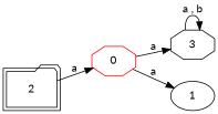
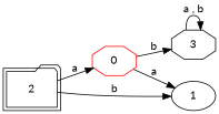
  digraph {
    fontname=Lato
    rankdir=LR
    node [fontname=Lato shape=octagon]
    edge [fontname=Lato]
    n1 [color=red label=0]
    n2 [label=1 shape=ellipse]
    n3 [label=3]
    n4 [label=2 peripheries=2 shape=folder]
    n1 -> n2 [label=a]
-   n1 -> n3 [label=a]
+   n1 -> n3 [label=b]
    n3 -> n3 [label="a , b"]
    n4 -> n1 [label=a]
+   n4 -> n2 [label=b]
  }
